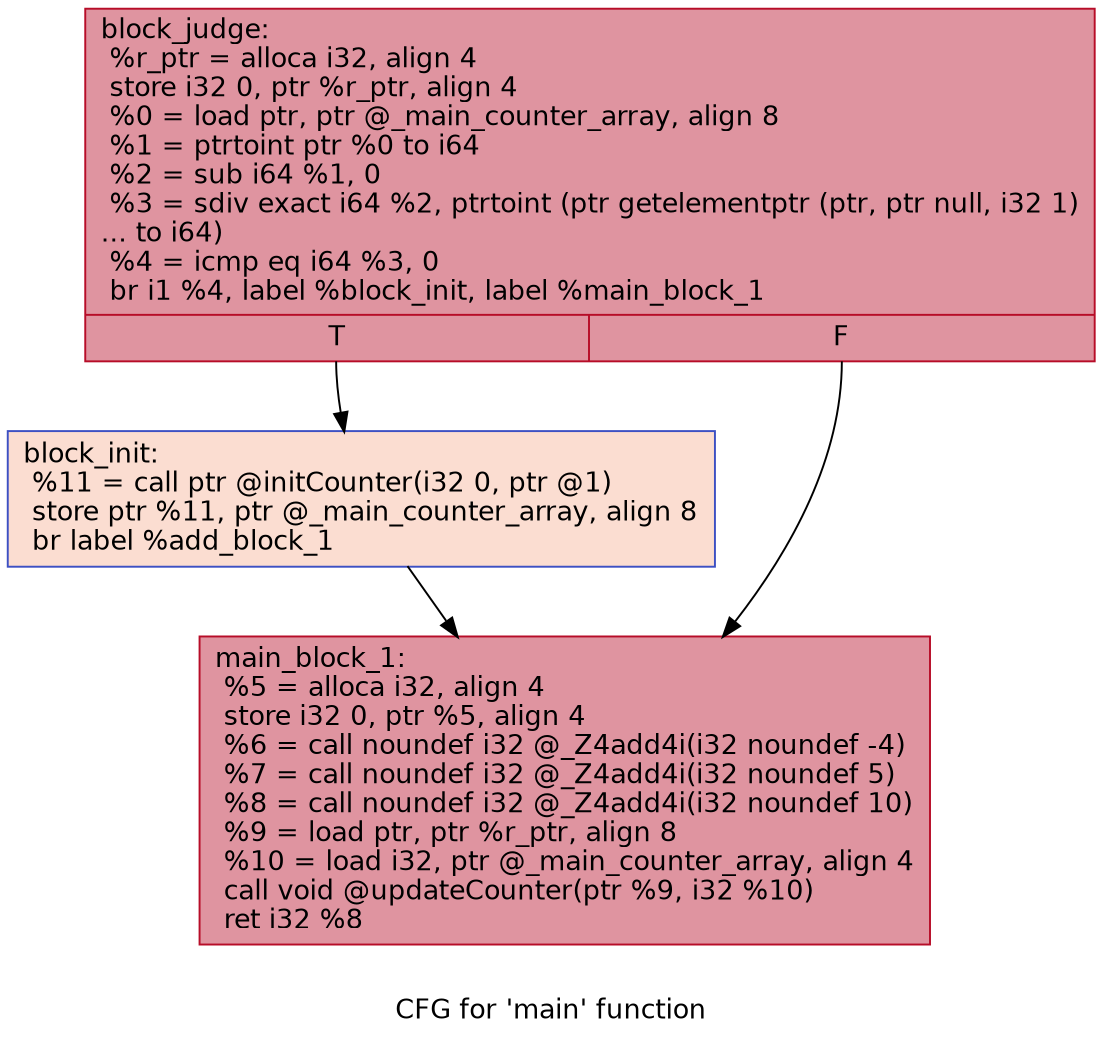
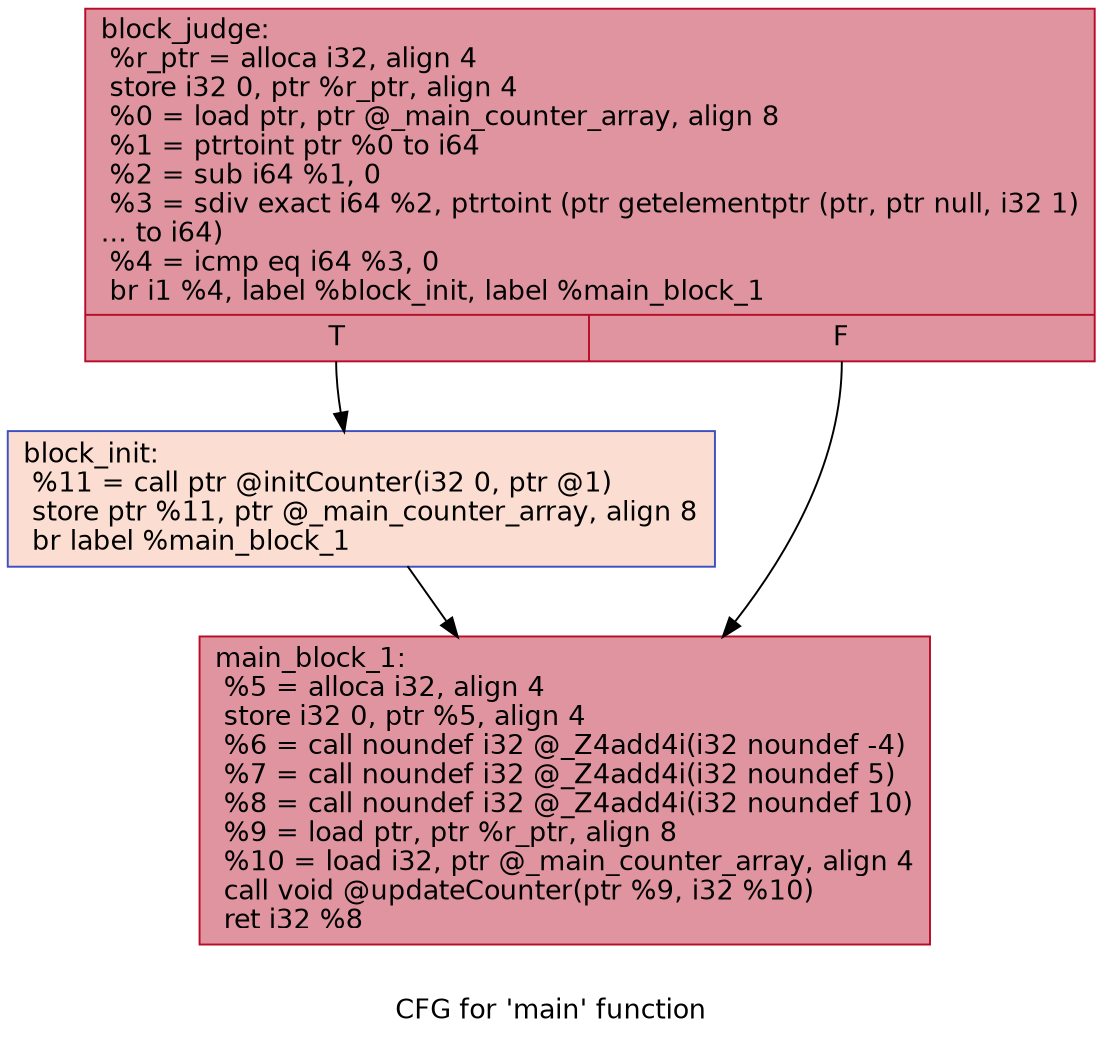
  digraph {
    label="CFG for 'main' function"
    fontname="DejaVu Sans"
    node [color="#b70d28ff" fillcolor="#b70d2870" shape=record style=filled fontname="DejaVu Sans"]
    edge [fontname="DejaVu Sans"]
    n1 [label="{block_judge:\l  %r_ptr = alloca i32, align 4\l  store i32 0, ptr %r_ptr, align 4\l  %0 = load ptr, ptr @_main_counter_array, align 8\l  %1 = ptrtoint ptr %0 to i64\l  %2 = sub i64 %1, 0\l  %3 = sdiv exact i64 %2, ptrtoint (ptr getelementptr (ptr, ptr null, i32 1)\l... to i64)\l  %4 = icmp eq i64 %3, 0\l  br i1 %4, label %block_init, label %main_block_1\l|{<s0>T|<s1>F}}"]
-   n2 [color="#3d50c3ff" fillcolor="#f7b39670" label="{block_init:                                       \l  %11 = call ptr @initCounter(i32 0, ptr @1)\l  store ptr %11, ptr @_main_counter_array, align 8\l  br label %add_block_1\l}"]
+   n2 [color="#3d50c3ff" fillcolor="#f7b39670" label="{block_init:                                       \l  %11 = call ptr @initCounter(i32 0, ptr @1)\l  store ptr %11, ptr @_main_counter_array, align 8\l  br label %main_block_1\l}"]
    n3 [label="{main_block_1:                                     \l  %5 = alloca i32, align 4\l  store i32 0, ptr %5, align 4\l  %6 = call noundef i32 @_Z4add4i(i32 noundef -4)\l  %7 = call noundef i32 @_Z4add4i(i32 noundef 5)\l  %8 = call noundef i32 @_Z4add4i(i32 noundef 10)\l  %9 = load ptr, ptr %r_ptr, align 8\l  %10 = load i32, ptr @_main_counter_array, align 4\l  call void @updateCounter(ptr %9, i32 %10)\l  ret i32 %8\l}"]
    n1 -> n2 [tailport=s0]
    n1 -> n3 [tailport=s1]
    n2 -> n3
  }
